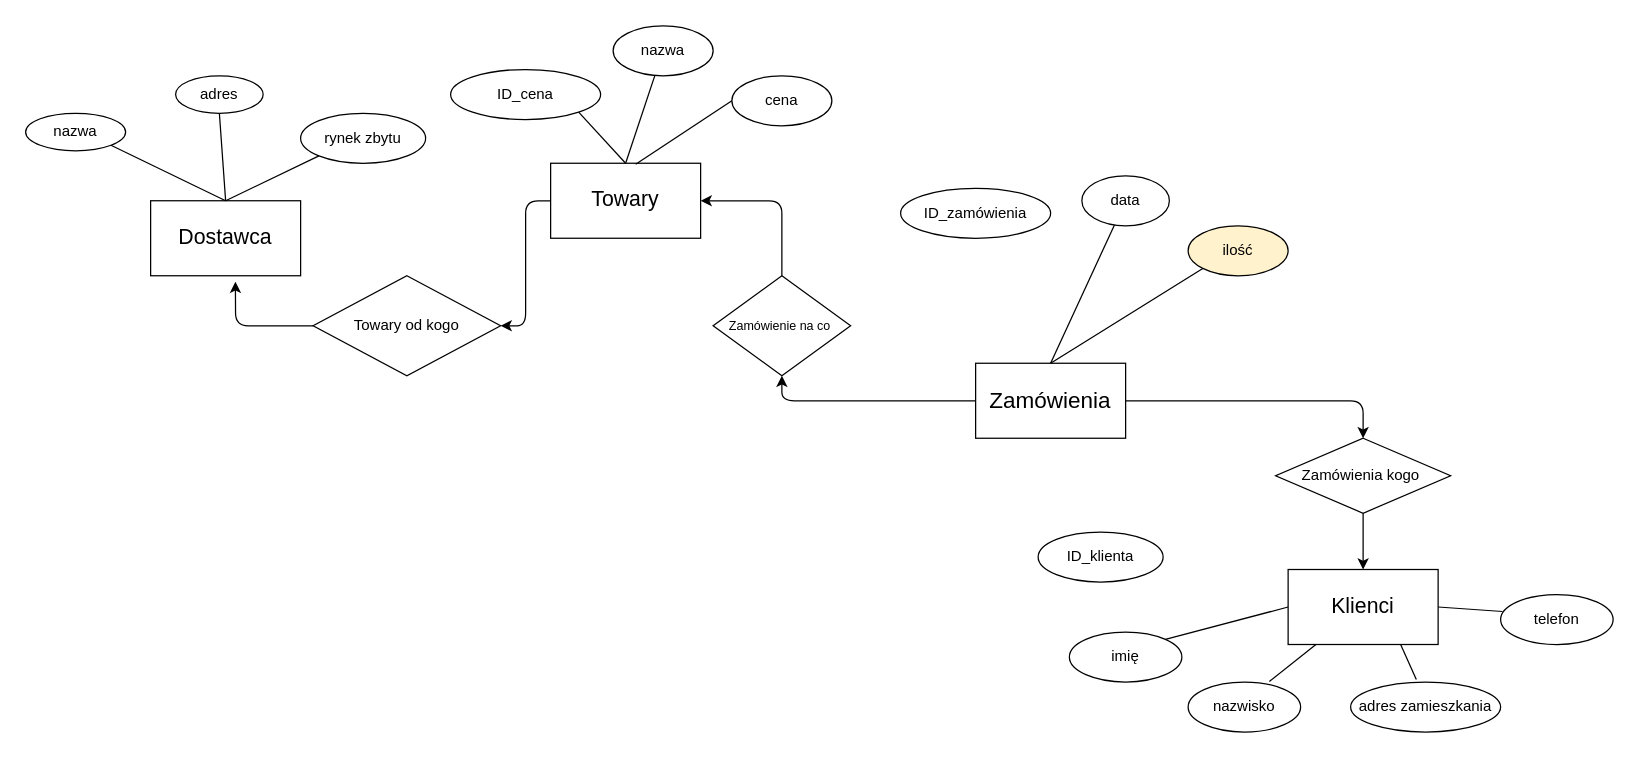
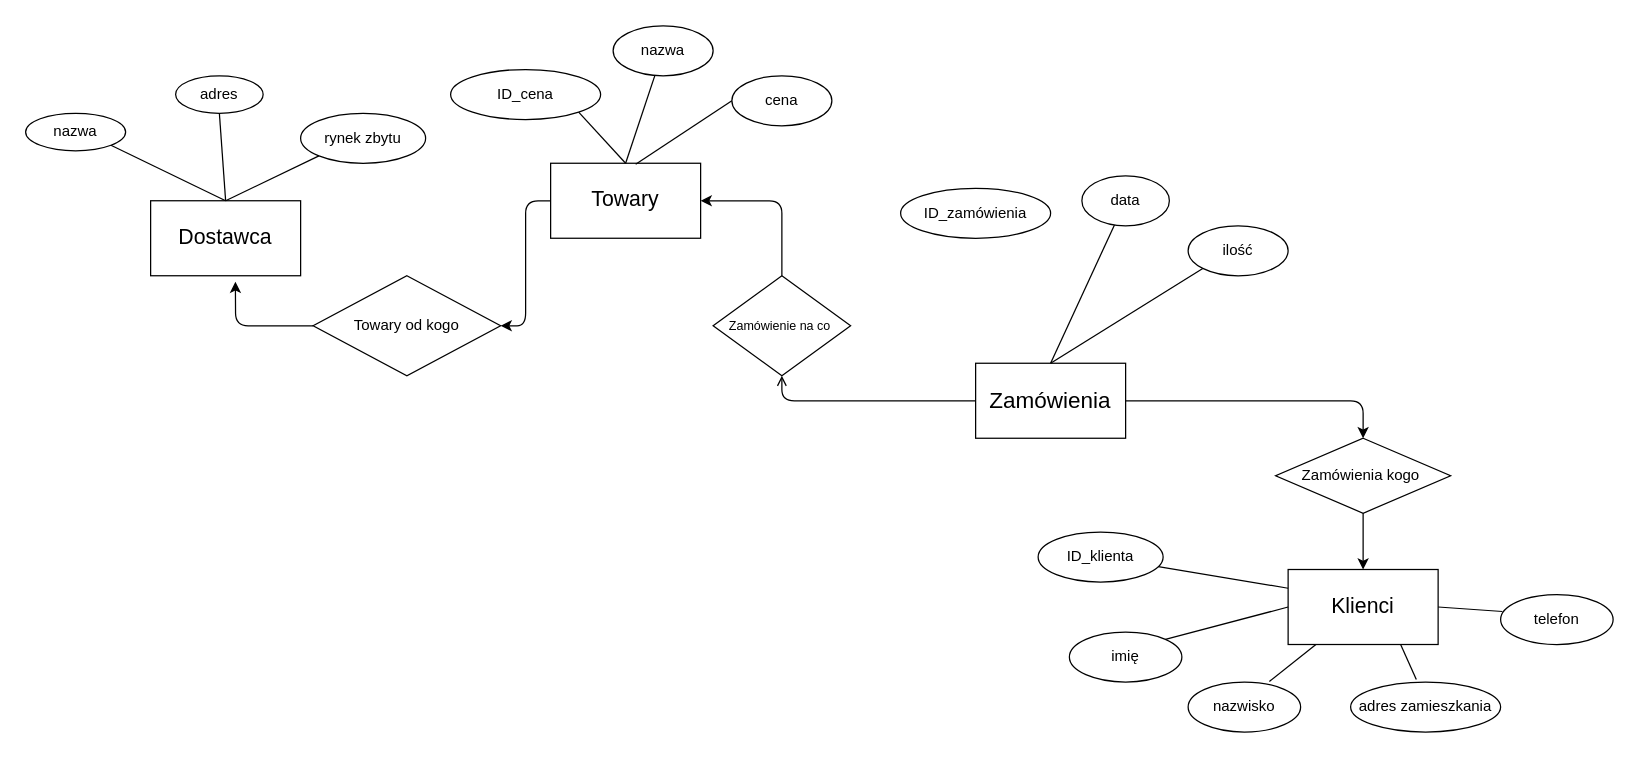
  <mxCell id="0" />
  <mxCell id="1" parent="0" />
  <mxCell id="2" value="&lt;font style=&quot;font-size: 18px&quot;&gt;Zamówienia&lt;/font&gt;" style="rounded=0;whiteSpace=wrap;html=1;" vertex="1" parent="1"><mxGeometry x="780" y="290" width="120" height="60" as="geometry" /></mxCell>
  <mxCell id="3" value="ID_zamówienia" style="ellipse;whiteSpace=wrap;html=1;" vertex="1" parent="1"><mxGeometry x="720" y="150" width="120" height="40" as="geometry" /></mxCell>
  <mxCell id="4" value="data" style="ellipse;whiteSpace=wrap;html=1;" vertex="1" parent="1"><mxGeometry x="865" y="140" width="70" height="40" as="geometry" /></mxCell>
- <mxCell id="5" value="ilość" style="ellipse;whiteSpace=wrap;html=1;fillColor=#fff2cc;" vertex="1" parent="1"><mxGeometry x="950" y="180" width="80" height="40" as="geometry" /></mxCell>
+ <mxCell id="5" value="ilość" style="ellipse;whiteSpace=wrap;html=1;" vertex="1" parent="1"><mxGeometry x="950" y="180" width="80" height="40" as="geometry" /></mxCell>
  <mxCell id="6" value="&lt;font style=&quot;font-size: 17px&quot;&gt;Towary&lt;/font&gt;" style="rounded=0;whiteSpace=wrap;html=1;" vertex="1" parent="1"><mxGeometry x="440" y="130" width="120" height="60" as="geometry" /></mxCell>
  <mxCell id="7" value="ID_cena" style="ellipse;whiteSpace=wrap;html=1;" vertex="1" parent="1"><mxGeometry x="360" y="55" width="120" height="40" as="geometry" /></mxCell>
  <mxCell id="8" value="nazwa" style="ellipse;whiteSpace=wrap;html=1;" vertex="1" parent="1"><mxGeometry x="490" y="20" width="80" height="40" as="geometry" /></mxCell>
  <mxCell id="9" value="cena" style="ellipse;whiteSpace=wrap;html=1;" vertex="1" parent="1"><mxGeometry x="585" y="60" width="80" height="40" as="geometry" /></mxCell>
  <mxCell id="10" value="&lt;font style=&quot;font-size: 17px&quot;&gt;Klienci&lt;/font&gt;" style="rounded=0;whiteSpace=wrap;html=1;" vertex="1" parent="1"><mxGeometry x="1030" y="455" width="120" height="60" as="geometry" /></mxCell>
  <mxCell id="11" value="ID_klienta" style="ellipse;whiteSpace=wrap;html=1;" vertex="1" parent="1"><mxGeometry x="830" y="425" width="100" height="40" as="geometry" /></mxCell>
  <mxCell id="12" value="imię" style="ellipse;whiteSpace=wrap;html=1;" vertex="1" parent="1"><mxGeometry x="855" y="505" width="90" height="40" as="geometry" /></mxCell>
  <mxCell id="13" value="nazwisko" style="ellipse;whiteSpace=wrap;html=1;" vertex="1" parent="1"><mxGeometry x="950" y="545" width="90" height="40" as="geometry" /></mxCell>
  <mxCell id="14" value="&lt;font style=&quot;font-size: 10px&quot;&gt;Zamówienie na co&amp;nbsp;&lt;/font&gt;" style="rhombus;whiteSpace=wrap;html=1;" vertex="1" parent="1"><mxGeometry x="570" y="220" width="110" height="80" as="geometry" /></mxCell>
  <mxCell id="15" value="Zamówienia kogo&amp;nbsp;" style="rhombus;whiteSpace=wrap;html=1;" vertex="1" parent="1"><mxGeometry x="1020" y="350" width="140" height="60" as="geometry" /></mxCell>
  <mxCell id="16" value="" style="endArrow=none;html=1;exitX=0.5;exitY=0;exitDx=0;exitDy=0;" edge="1" parent="1" source="6" target="8"><mxGeometry width="50" height="50" relative="1" as="geometry"><mxPoint x="500" y="100" as="sourcePoint" /><mxPoint x="550" y="50" as="targetPoint" /></mxGeometry></mxCell>
  <mxCell id="17" value="" style="endArrow=none;html=1;exitX=0.567;exitY=0.013;exitDx=0;exitDy=0;exitPerimeter=0;entryX=0;entryY=0.5;entryDx=0;entryDy=0;" edge="1" parent="1" source="6" target="9"><mxGeometry width="50" height="50" relative="1" as="geometry"><mxPoint x="570" y="120" as="sourcePoint" /><mxPoint x="620" y="70" as="targetPoint" /></mxGeometry></mxCell>
  <mxCell id="18" value="" style="endArrow=none;html=1;entryX=1;entryY=1;entryDx=0;entryDy=0;exitX=0.5;exitY=0;exitDx=0;exitDy=0;" edge="1" parent="1" source="6" target="7"><mxGeometry width="50" height="50" relative="1" as="geometry"><mxPoint x="410" y="105" as="sourcePoint" /><mxPoint x="460" y="55" as="targetPoint" /></mxGeometry></mxCell>
  <mxCell id="19" value="telefon" style="ellipse;whiteSpace=wrap;html=1;" vertex="1" parent="1"><mxGeometry x="1200" y="475" width="90" height="40" as="geometry" /></mxCell>
  <mxCell id="20" value="adres zamieszkania" style="ellipse;whiteSpace=wrap;html=1;" vertex="1" parent="1"><mxGeometry x="1080" y="545" width="120" height="40" as="geometry" /></mxCell>
  <mxCell id="21" value="Towary od kogo" style="rhombus;whiteSpace=wrap;html=1;" vertex="1" parent="1"><mxGeometry x="250" y="220" width="150" height="80" as="geometry" /></mxCell>
  <mxCell id="22" value="&lt;font style=&quot;font-size: 17px&quot;&gt;Dostawca&lt;/font&gt;" style="rounded=0;whiteSpace=wrap;html=1;" vertex="1" parent="1"><mxGeometry x="120" y="160" width="120" height="60" as="geometry" /></mxCell>
  <mxCell id="23" value="adres" style="ellipse;whiteSpace=wrap;html=1;" vertex="1" parent="1"><mxGeometry x="140" y="60" width="70" height="30" as="geometry" /></mxCell>
  <mxCell id="24" value="nazwa" style="ellipse;whiteSpace=wrap;html=1;" vertex="1" parent="1"><mxGeometry x="20" y="90" width="80" height="30" as="geometry" /></mxCell>
  <mxCell id="25" value="rynek zbytu" style="ellipse;whiteSpace=wrap;html=1;" vertex="1" parent="1"><mxGeometry x="240" y="90" width="100" height="40" as="geometry" /></mxCell>
  <mxCell id="26" value="" style="endArrow=none;html=1;exitX=0.5;exitY=0;exitDx=0;exitDy=0;entryX=1;entryY=1;entryDx=0;entryDy=0;" edge="1" parent="1" source="22" target="24"><mxGeometry width="50" height="50" relative="1" as="geometry"><mxPoint x="340" y="210" as="sourcePoint" /><mxPoint x="390" y="160" as="targetPoint" /></mxGeometry></mxCell>
  <mxCell id="27" value="" style="endArrow=none;html=1;exitX=0.5;exitY=0;exitDx=0;exitDy=0;entryX=0.5;entryY=1;entryDx=0;entryDy=0;" edge="1" parent="1" source="22" target="23"><mxGeometry width="50" height="50" relative="1" as="geometry"><mxPoint x="340" y="210" as="sourcePoint" /><mxPoint x="390" y="160" as="targetPoint" /></mxGeometry></mxCell>
  <mxCell id="28" value="" style="endArrow=none;html=1;exitX=0.5;exitY=0;exitDx=0;exitDy=0;entryX=0;entryY=1;entryDx=0;entryDy=0;" edge="1" parent="1" source="22" target="25"><mxGeometry width="50" height="50" relative="1" as="geometry"><mxPoint x="340" y="210" as="sourcePoint" /><mxPoint x="390" y="160" as="targetPoint" /></mxGeometry></mxCell>
  <mxCell id="29" value="" style="endArrow=none;html=1;exitX=0.5;exitY=0;exitDx=0;exitDy=0;entryX=0;entryY=1;entryDx=0;entryDy=0;" edge="1" parent="1" source="2" target="5"><mxGeometry width="50" height="50" relative="1" as="geometry"><mxPoint x="960" y="210" as="sourcePoint" /><mxPoint x="1010" y="160" as="targetPoint" /></mxGeometry></mxCell>
  <mxCell id="30" value="" style="endArrow=none;html=1;exitX=0.5;exitY=0;exitDx=0;exitDy=0;" edge="1" parent="1" source="2" target="4"><mxGeometry width="50" height="50" relative="1" as="geometry"><mxPoint x="960" y="210" as="sourcePoint" /><mxPoint x="1010" y="160" as="targetPoint" /></mxGeometry></mxCell>
  <mxCell id="31" value="" style="endArrow=none;html=1;exitX=0.722;exitY=-0.01;exitDx=0;exitDy=0;exitPerimeter=0;" edge="1" parent="1" source="13" target="10"><mxGeometry width="50" height="50" relative="1" as="geometry"><mxPoint x="1070" y="525" as="sourcePoint" /><mxPoint x="1060" y="515" as="targetPoint" /></mxGeometry></mxCell>
  <mxCell id="32" value="" style="endArrow=none;html=1;exitX=0.438;exitY=-0.05;exitDx=0;exitDy=0;exitPerimeter=0;entryX=0.75;entryY=1;entryDx=0;entryDy=0;" edge="1" parent="1" source="20" target="10"><mxGeometry width="50" height="50" relative="1" as="geometry"><mxPoint x="1070" y="525" as="sourcePoint" /><mxPoint x="1120" y="475" as="targetPoint" /></mxGeometry></mxCell>
  <mxCell id="33" value="" style="endArrow=none;html=1;exitX=1;exitY=0.5;exitDx=0;exitDy=0;entryX=0.016;entryY=0.34;entryDx=0;entryDy=0;entryPerimeter=0;" edge="1" parent="1" source="10" target="19"><mxGeometry width="50" height="50" relative="1" as="geometry"><mxPoint x="1070" y="525" as="sourcePoint" /><mxPoint x="1120" y="475" as="targetPoint" /></mxGeometry></mxCell>
  <mxCell id="34" value="" style="endArrow=none;html=1;exitX=1;exitY=0;exitDx=0;exitDy=0;entryX=0;entryY=0.5;entryDx=0;entryDy=0;" edge="1" parent="1" source="12" target="10"><mxGeometry width="50" height="50" relative="1" as="geometry"><mxPoint x="1070" y="525" as="sourcePoint" /><mxPoint x="1120" y="475" as="targetPoint" /></mxGeometry></mxCell>
+ <mxCell id="35" value="" style="endArrow=none;html=1;entryX=0;entryY=0.25;entryDx=0;entryDy=0;" edge="1" parent="1" source="11" target="10"><mxGeometry width="50" height="50" relative="1" as="geometry"><mxPoint x="1070" y="525" as="sourcePoint" /><mxPoint x="1120" y="475" as="targetPoint" /></mxGeometry></mxCell>
  <mxCell id="36" value="" style="endArrow=classic;html=1;entryX=0.565;entryY=1.08;entryDx=0;entryDy=0;entryPerimeter=0;exitX=0;exitY=0.5;exitDx=0;exitDy=0;" edge="1" parent="1" source="21" target="22"><mxGeometry width="50" height="50" relative="1" as="geometry"><mxPoint x="160" y="300" as="sourcePoint" /><mxPoint x="210" y="250" as="targetPoint" /><Array as="points"><mxPoint x="188" y="260" /></Array></mxGeometry></mxCell>
  <mxCell id="37" value="" style="endArrow=classic;html=1;exitX=0.5;exitY=1;exitDx=0;exitDy=0;entryX=0.5;entryY=0;entryDx=0;entryDy=0;" edge="1" parent="1" source="15" target="10"><mxGeometry width="50" height="50" relative="1" as="geometry"><mxPoint x="1100" y="410" as="sourcePoint" /><mxPoint x="1150" y="360" as="targetPoint" /></mxGeometry></mxCell>
  <mxCell id="38" value="" style="endArrow=classic;html=1;exitX=0;exitY=0.5;exitDx=0;exitDy=0;entryX=1;entryY=0.5;entryDx=0;entryDy=0;" edge="1" parent="1" source="6" target="21"><mxGeometry width="50" height="50" relative="1" as="geometry"><mxPoint x="640" y="300" as="sourcePoint" /><mxPoint x="690" y="250" as="targetPoint" /><Array as="points"><mxPoint x="420" y="160" /><mxPoint x="420" y="260" /></Array></mxGeometry></mxCell>
  <mxCell id="39" value="" style="endArrow=classic;html=1;entryX=1;entryY=0.5;entryDx=0;entryDy=0;exitX=0.5;exitY=0;exitDx=0;exitDy=0;" edge="1" parent="1" source="14" target="6"><mxGeometry width="50" height="50" relative="1" as="geometry"><mxPoint x="340" y="300" as="sourcePoint" /><mxPoint x="390" y="250" as="targetPoint" /><Array as="points"><mxPoint x="625" y="160" /></Array></mxGeometry></mxCell>
- <mxCell id="40" value="" style="endArrow=classic;html=1;entryX=0.5;entryY=1;entryDx=0;entryDy=0;exitX=0;exitY=0.5;exitDx=0;exitDy=0;" edge="1" parent="1" source="2" target="14"><mxGeometry width="50" height="50" relative="1" as="geometry"><mxPoint x="660" y="370" as="sourcePoint" /><mxPoint x="710" y="320" as="targetPoint" /><Array as="points"><mxPoint x="625" y="320" /></Array></mxGeometry></mxCell>
+ <mxCell id="40" value="" style="endArrow=open;html=1;entryX=0.5;entryY=1;entryDx=0;entryDy=0;exitX=0;exitY=0.5;exitDx=0;exitDy=0;" edge="1" parent="1" source="2" target="14"><mxGeometry width="50" height="50" relative="1" as="geometry"><mxPoint x="660" y="370" as="sourcePoint" /><mxPoint x="710" y="320" as="targetPoint" /><Array as="points"><mxPoint x="625" y="320" /></Array></mxGeometry></mxCell>
  <mxCell id="41" value="" style="endArrow=classic;html=1;exitX=1;exitY=0.5;exitDx=0;exitDy=0;entryX=0.5;entryY=0;entryDx=0;entryDy=0;" edge="1" parent="1" source="2" target="15"><mxGeometry width="50" height="50" relative="1" as="geometry"><mxPoint x="940" y="300" as="sourcePoint" /><mxPoint x="990" y="250" as="targetPoint" /><Array as="points"><mxPoint x="920" y="320" /><mxPoint x="1090" y="320" /></Array></mxGeometry></mxCell>
